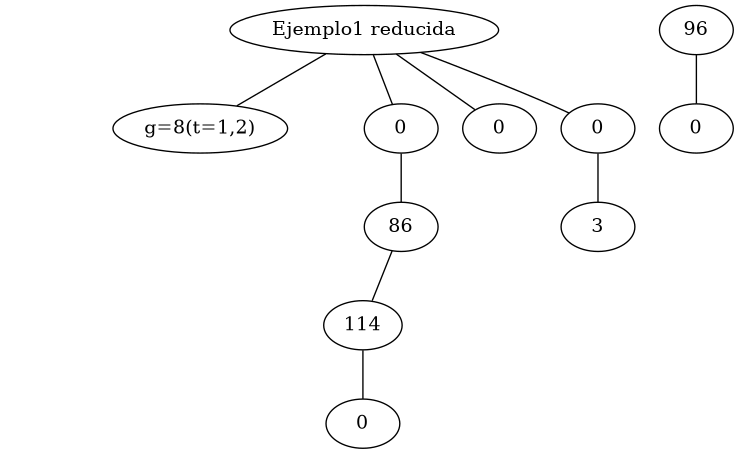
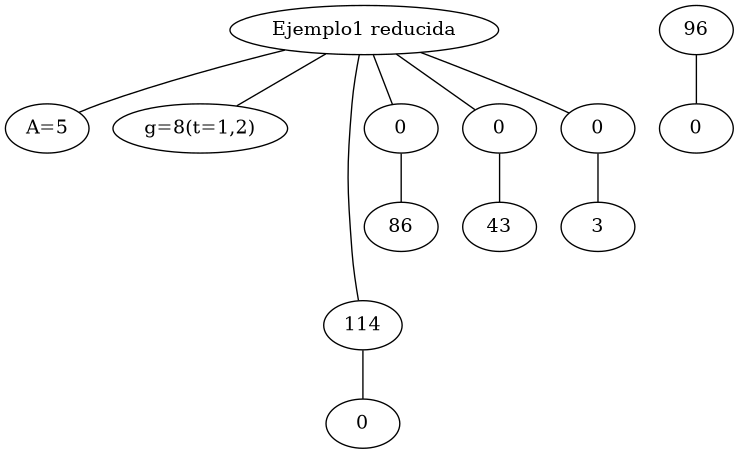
  graph {
    node [color=black]
    n1 [label="Ejemplo1 reducida"]
+   n2 [label="A=5"]
    n3 [label="g=8(t=1,2)"]
    n4 [label=114]
    n5 [label=0]
    n6 [label=0]
    n7 [label=0]
    n8 [label=96]
    n9 [label=0]
    n10 [label=0]
    n11 [label=86]
+   n12 [label=43]
    n13 [label=3]
+   n1 -- n2
    n1 -- n3
-   n11 -- n4
+   n1 -- n4
    n1 -- n5
    n1 -- n6
    n1 -- n7
    n4 -- n10
    n5 -- n11
+   n6 -- n12
    n7 -- n13
    n8 -- n9
  }
